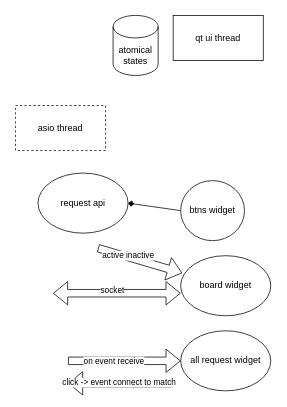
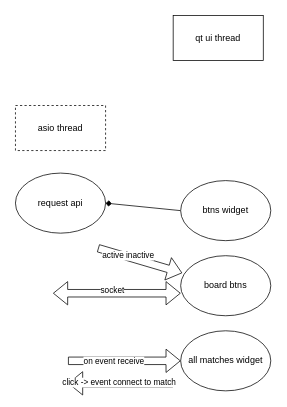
  <mxCell id="0" />
  <mxCell id="1" parent="0" />
  <mxCell id="2" value="asio thread" style="rounded=0;whiteSpace=wrap;html=1;dashed=1;" vertex="1" parent="1"><mxGeometry x="20" y="140" width="120" height="60" as="geometry" /></mxCell>
  <mxCell id="3" value="qt ui thread" style="rounded=0;whiteSpace=wrap;html=1;" vertex="1" parent="1"><mxGeometry x="230" y="20" width="120" height="60" as="geometry" /></mxCell>
  <mxCell id="4" style="edgeStyle=none;html=1;exitX=0;exitY=0.5;exitDx=0;exitDy=0;entryX=1;entryY=0.5;entryDx=0;entryDy=0;endArrow=diamond;" edge="1" parent="1" source="5" target="10"><mxGeometry relative="1" as="geometry" /></mxCell>
- <mxCell id="5" value="btns widget" style="ellipse;whiteSpace=wrap;html=1;" vertex="1" parent="1"><mxGeometry x="240" y="240" width="85" height="80" as="geometry" /></mxCell>
- <mxCell id="6" value="board widget" style="ellipse;whiteSpace=wrap;html=1;" vertex="1" parent="1"><mxGeometry x="240" y="340" width="120" height="80" as="geometry" /></mxCell>
+ <mxCell id="5" value="btns widget" style="ellipse;whiteSpace=wrap;html=1;" vertex="1" parent="1"><mxGeometry x="240" y="240" width="120" height="80" as="geometry" /></mxCell>
+ <mxCell id="6" value="board btns" style="ellipse;whiteSpace=wrap;html=1;" vertex="1" parent="1"><mxGeometry x="240" y="340" width="120" height="80" as="geometry" /></mxCell>
  <mxCell id="7" value="" style="shape=flexArrow;endArrow=classic;html=1;entryX=0.017;entryY=0.288;entryDx=0;entryDy=0;entryPerimeter=0;" edge="1" parent="1" target="6"><mxGeometry width="50" height="50" relative="1" as="geometry"><mxPoint x="130" y="330" as="sourcePoint" /><mxPoint x="280" y="290" as="targetPoint" /></mxGeometry></mxCell>
  <mxCell id="8" value="f" style="edgeLabel;html=1;align=center;verticalAlign=middle;resizable=0;points=[];" vertex="1" connectable="0" parent="7"><mxGeometry x="-0.393" relative="1" as="geometry"><mxPoint as="offset" /></mxGeometry></mxCell>
  <mxCell id="9" value="active inactive" style="edgeLabel;html=1;align=center;verticalAlign=middle;resizable=0;points=[];" vertex="1" connectable="0" parent="7"><mxGeometry x="-0.462" y="3" relative="1" as="geometry"><mxPoint x="9" y="4" as="offset" /></mxGeometry></mxCell>
- <mxCell id="10" value="request api" style="ellipse;whiteSpace=wrap;html=1;" vertex="1" parent="1"><mxGeometry x="50" y="230" width="120" height="80" as="geometry" /></mxCell>
- <mxCell id="11" value="atomical&lt;br&gt;states" style="shape=cylinder3;whiteSpace=wrap;html=1;boundedLbl=1;backgroundOutline=1;size=15;" vertex="1" parent="1"><mxGeometry x="150" y="20" width="60" height="80" as="geometry" /></mxCell>
- <mxCell id="12" value="all request widget" style="ellipse;whiteSpace=wrap;html=1;" vertex="1" parent="1"><mxGeometry x="240" y="440" width="120" height="80" as="geometry" /></mxCell>
+ <mxCell id="10" value="request api" style="ellipse;whiteSpace=wrap;html=1;" vertex="1" parent="1"><mxGeometry x="20" y="230" width="120" height="80" as="geometry" /></mxCell>
+ <mxCell id="12" value="all matches widget" style="ellipse;whiteSpace=wrap;html=1;" vertex="1" parent="1"><mxGeometry x="240" y="440" width="120" height="80" as="geometry" /></mxCell>
  <mxCell id="13" value="" style="shape=flexArrow;endArrow=classic;html=1;entryX=0;entryY=0.5;entryDx=0;entryDy=0;" edge="1" parent="1" target="12"><mxGeometry width="50" height="50" relative="1" as="geometry"><mxPoint x="90" y="480" as="sourcePoint" /><mxPoint x="300" y="420" as="targetPoint" /></mxGeometry></mxCell>
  <mxCell id="14" value="on event receive" style="edgeLabel;html=1;align=center;verticalAlign=middle;resizable=0;points=[];" vertex="1" connectable="0" parent="13"><mxGeometry x="-0.28" y="-1" relative="1" as="geometry"><mxPoint x="6" y="-1" as="offset" /></mxGeometry></mxCell>
  <mxCell id="15" value="" style="shape=flexArrow;endArrow=classic;html=1;" edge="1" parent="1"><mxGeometry width="50" height="50" relative="1" as="geometry"><mxPoint x="230" y="510" as="sourcePoint" /><mxPoint x="90" y="510" as="targetPoint" /></mxGeometry></mxCell>
  <mxCell id="16" value="click -&amp;gt; event connect to match" style="edgeLabel;html=1;align=center;verticalAlign=middle;resizable=0;points=[];" vertex="1" connectable="0" parent="15"><mxGeometry x="0.043" y="-2" relative="1" as="geometry"><mxPoint as="offset" /></mxGeometry></mxCell>
  <mxCell id="17" value="" style="shape=flexArrow;endArrow=classic;startArrow=classic;html=1;" edge="1" parent="1"><mxGeometry width="100" height="100" relative="1" as="geometry"><mxPoint x="70" y="390" as="sourcePoint" /><mxPoint x="240" y="390" as="targetPoint" /></mxGeometry></mxCell>
  <mxCell id="18" value="socket" style="edgeLabel;html=1;align=center;verticalAlign=middle;resizable=0;points=[];" vertex="1" connectable="0" parent="17"><mxGeometry x="-0.082" y="5" relative="1" as="geometry"><mxPoint as="offset" /></mxGeometry></mxCell>
